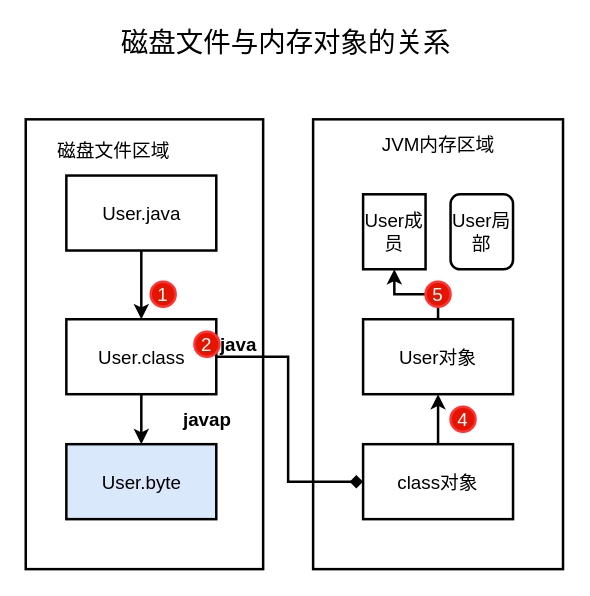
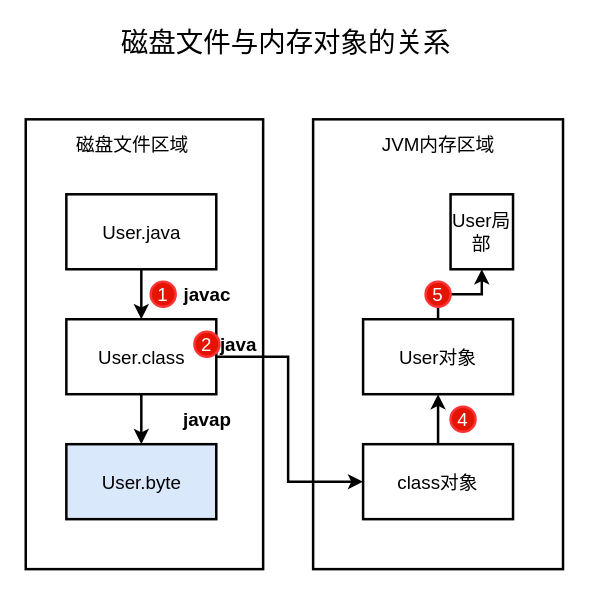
  <mxCell id="0" />
  <mxCell id="1" parent="0" />
  <mxCell id="2" value="" style="rounded=0;whiteSpace=wrap;html=1;strokeWidth=2;" vertex="1" parent="1"><mxGeometry x="20" y="95" width="190" height="360" as="geometry" /></mxCell>
  <mxCell id="3" value="" style="rounded=0;whiteSpace=wrap;html=1;strokeWidth=2;" vertex="1" parent="1"><mxGeometry x="250" y="95" width="200" height="360" as="geometry" /></mxCell>
  <mxCell id="4" style="edgeStyle=none;rounded=0;orthogonalLoop=1;jettySize=auto;html=1;exitX=0.5;exitY=1;exitDx=0;exitDy=0;fontSize=15;strokeWidth=2;" edge="1" parent="1" source="5" target="8"><mxGeometry relative="1" as="geometry" /></mxCell>
- <mxCell id="5" value="User.java" style="rounded=0;whiteSpace=wrap;html=1;fontSize=15;strokeWidth=2;" vertex="1" parent="1"><mxGeometry x="52.5" y="140" width="120" height="60" as="geometry" /></mxCell>
+ <mxCell id="5" value="User.java" style="rounded=0;whiteSpace=wrap;html=1;fontSize=15;strokeWidth=2;" vertex="1" parent="1"><mxGeometry x="52.5" y="155" width="120" height="60" as="geometry" /></mxCell>
  <mxCell id="6" style="edgeStyle=none;rounded=0;orthogonalLoop=1;jettySize=auto;html=1;exitX=0.5;exitY=1;exitDx=0;exitDy=0;entryX=0.5;entryY=0;entryDx=0;entryDy=0;fontSize=15;strokeWidth=2;" edge="1" parent="1" source="8" target="9"><mxGeometry relative="1" as="geometry" /></mxCell>
- <mxCell id="7" style="edgeStyle=none;rounded=0;orthogonalLoop=1;jettySize=auto;html=1;exitX=1;exitY=0.5;exitDx=0;exitDy=0;entryX=0;entryY=0.5;entryDx=0;entryDy=0;fontSize=15;strokeWidth=2;endArrow=diamond;" edge="1" parent="1" source="8" target="11"><mxGeometry relative="1" as="geometry"><Array as="points"><mxPoint x="230" y="285" /><mxPoint x="230" y="385" /></Array></mxGeometry></mxCell>
+ <mxCell id="7" style="edgeStyle=none;rounded=0;orthogonalLoop=1;jettySize=auto;html=1;exitX=1;exitY=0.5;exitDx=0;exitDy=0;entryX=0;entryY=0.5;entryDx=0;entryDy=0;fontSize=15;strokeWidth=2;" edge="1" parent="1" source="8" target="11"><mxGeometry relative="1" as="geometry"><Array as="points"><mxPoint x="230" y="285" /><mxPoint x="230" y="385" /></Array></mxGeometry></mxCell>
  <mxCell id="8" value="User.class" style="rounded=0;whiteSpace=wrap;html=1;fontSize=15;strokeWidth=2;" vertex="1" parent="1"><mxGeometry x="52.5" y="255" width="120" height="60" as="geometry" /></mxCell>
  <mxCell id="9" value="User.byte" style="rounded=0;whiteSpace=wrap;html=1;fontSize=15;strokeWidth=2;fillColor=#dae8fc;" vertex="1" parent="1"><mxGeometry x="52.5" y="355" width="120" height="60" as="geometry" /></mxCell>
  <mxCell id="10" style="edgeStyle=none;rounded=0;orthogonalLoop=1;jettySize=auto;html=1;exitX=0.5;exitY=0;exitDx=0;exitDy=0;fontSize=15;strokeWidth=2;" edge="1" parent="1" source="11" target="14"><mxGeometry relative="1" as="geometry" /></mxCell>
  <mxCell id="11" value="class对象" style="rounded=0;whiteSpace=wrap;html=1;fontSize=15;strokeWidth=2;" vertex="1" parent="1"><mxGeometry x="290" y="355" width="120" height="60" as="geometry" /></mxCell>
- <mxCell id="12" style="edgeStyle=orthogonalEdgeStyle;rounded=0;orthogonalLoop=1;jettySize=auto;html=1;exitX=0.5;exitY=0;exitDx=0;exitDy=0;fontSize=15;strokeWidth=2;" edge="1" parent="1" source="14" target="15"><mxGeometry relative="1" as="geometry" /></mxCell>
+ <mxCell id="13" style="edgeStyle=orthogonalEdgeStyle;rounded=0;orthogonalLoop=1;jettySize=auto;html=1;exitX=0.5;exitY=0;exitDx=0;exitDy=0;entryX=0.5;entryY=1;entryDx=0;entryDy=0;fontSize=15;strokeWidth=2;" edge="1" parent="1" source="14" target="16"><mxGeometry relative="1" as="geometry" /></mxCell>
  <mxCell id="14" value="User对象" style="rounded=0;whiteSpace=wrap;html=1;fontSize=15;strokeWidth=2;" vertex="1" parent="1"><mxGeometry x="290" y="255" width="120" height="60" as="geometry" /></mxCell>
- <mxCell id="15" value="User成员" style="rounded=0;whiteSpace=wrap;html=1;fontSize=15;strokeWidth=2;" vertex="1" parent="1"><mxGeometry x="290" y="155" width="50" height="60" as="geometry" /></mxCell>
- <mxCell id="16" value="User局部" style="whiteSpace=wrap;html=1;fontSize=15;strokeWidth=2;rounded=1;" vertex="1" parent="1"><mxGeometry x="360" y="155" width="50" height="60" as="geometry" /></mxCell>
+ <mxCell id="16" value="User局部" style="rounded=0;whiteSpace=wrap;html=1;fontSize=15;strokeWidth=2;" vertex="1" parent="1"><mxGeometry x="360" y="155" width="50" height="60" as="geometry" /></mxCell>
+ <mxCell id="17" value="javac" style="text;html=1;align=center;verticalAlign=middle;resizable=0;points=[];autosize=1;strokeColor=none;fontSize=15;strokeWidth=2;fontStyle=1" vertex="1" parent="1"><mxGeometry x="140" y="225" width="50" height="20" as="geometry" /></mxCell>
  <mxCell id="18" value="javap" style="text;html=1;align=center;verticalAlign=middle;resizable=0;points=[];autosize=1;strokeColor=none;fontSize=15;strokeWidth=2;fontStyle=1" vertex="1" parent="1"><mxGeometry x="140" y="325" width="50" height="20" as="geometry" /></mxCell>
  <mxCell id="19" value="java" style="text;html=1;align=center;verticalAlign=middle;resizable=0;points=[];autosize=1;strokeColor=none;fontSize=15;strokeWidth=2;fontStyle=1" vertex="1" parent="1"><mxGeometry x="170" y="265" width="40" height="20" as="geometry" /></mxCell>
  <mxCell id="20" value="&lt;font style=&quot;font-size: 15px&quot;&gt;JVM内存区域&lt;/font&gt;" style="text;html=1;align=center;verticalAlign=middle;resizable=0;points=[];autosize=1;strokeColor=none;strokeWidth=2;" vertex="1" parent="1"><mxGeometry x="295" y="105" width="110" height="20" as="geometry" /></mxCell>
- <mxCell id="21" value="&lt;font style=&quot;font-size: 15px&quot;&gt;&lt;font style=&quot;font-size: 15px&quot;&gt;磁盘文件&lt;/font&gt;区域&lt;/font&gt;" style="text;html=1;align=center;verticalAlign=middle;resizable=0;points=[];autosize=1;strokeColor=none;strokeWidth=2;" vertex="1" parent="1"><mxGeometry x="35" y="110" width="110" height="20" as="geometry" /></mxCell>
+ <mxCell id="21" value="&lt;font style=&quot;font-size: 15px&quot;&gt;&lt;font style=&quot;font-size: 15px&quot;&gt;磁盘文件&lt;/font&gt;区域&lt;/font&gt;" style="text;html=1;align=center;verticalAlign=middle;resizable=0;points=[];autosize=1;strokeColor=none;strokeWidth=2;" vertex="1" parent="1"><mxGeometry x="50" y="105" width="110" height="20" as="geometry" /></mxCell>
  <mxCell id="22" value="&lt;font style=&quot;font-size: 22px&quot;&gt;磁盘文件与内存对象的关系&lt;/font&gt;" style="text;html=1;align=center;verticalAlign=middle;resizable=0;points=[];autosize=1;strokeColor=none;fontSize=15;" vertex="1" parent="1"><mxGeometry x="87.5" y="20" width="280" height="30" as="geometry" /></mxCell>
  <mxCell id="23" value="2" style="ellipse;whiteSpace=wrap;html=1;aspect=fixed;fontSize=15;strokeWidth=2;fillColor=#e51400;fontColor=#ffffff;strokeColor=#FF3333;" vertex="1" parent="1"><mxGeometry x="155" y="265" width="20" height="20" as="geometry" /></mxCell>
  <mxCell id="24" value="1" style="ellipse;whiteSpace=wrap;html=1;aspect=fixed;fontSize=15;strokeWidth=2;fillColor=#e51400;fontColor=#ffffff;strokeColor=#FF3333;" vertex="1" parent="1"><mxGeometry x="120" y="225" width="20" height="20" as="geometry" /></mxCell>
  <mxCell id="25" value="4" style="ellipse;whiteSpace=wrap;html=1;aspect=fixed;fontSize=15;strokeWidth=2;fillColor=#e51400;fontColor=#ffffff;strokeColor=#FF3333;" vertex="1" parent="1"><mxGeometry x="360" y="325" width="20" height="20" as="geometry" /></mxCell>
  <mxCell id="26" value="5" style="ellipse;whiteSpace=wrap;html=1;aspect=fixed;fontSize=15;strokeWidth=2;fillColor=#e51400;fontColor=#ffffff;strokeColor=#FF3333;" vertex="1" parent="1"><mxGeometry x="340" y="225" width="20" height="20" as="geometry" /></mxCell>
